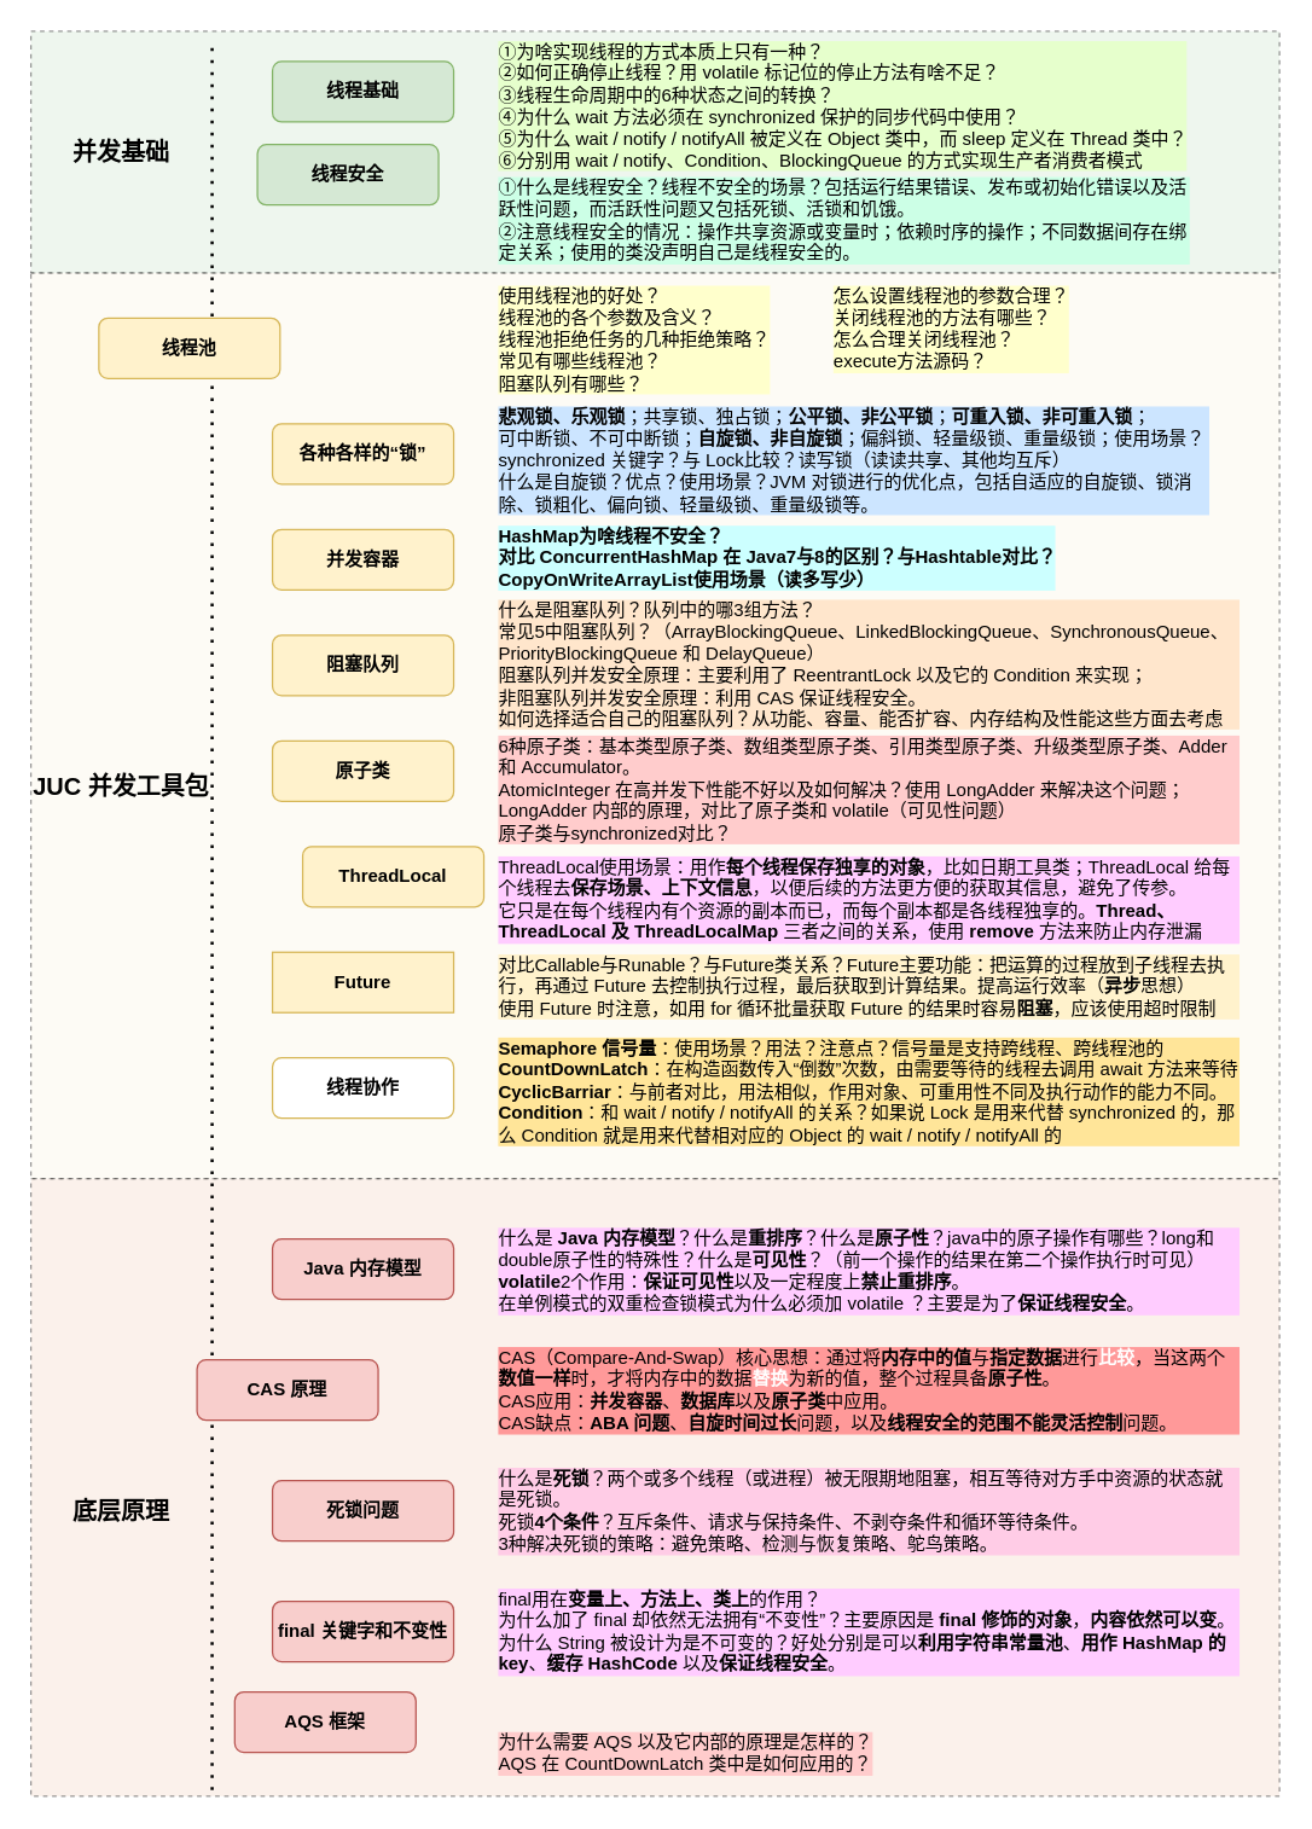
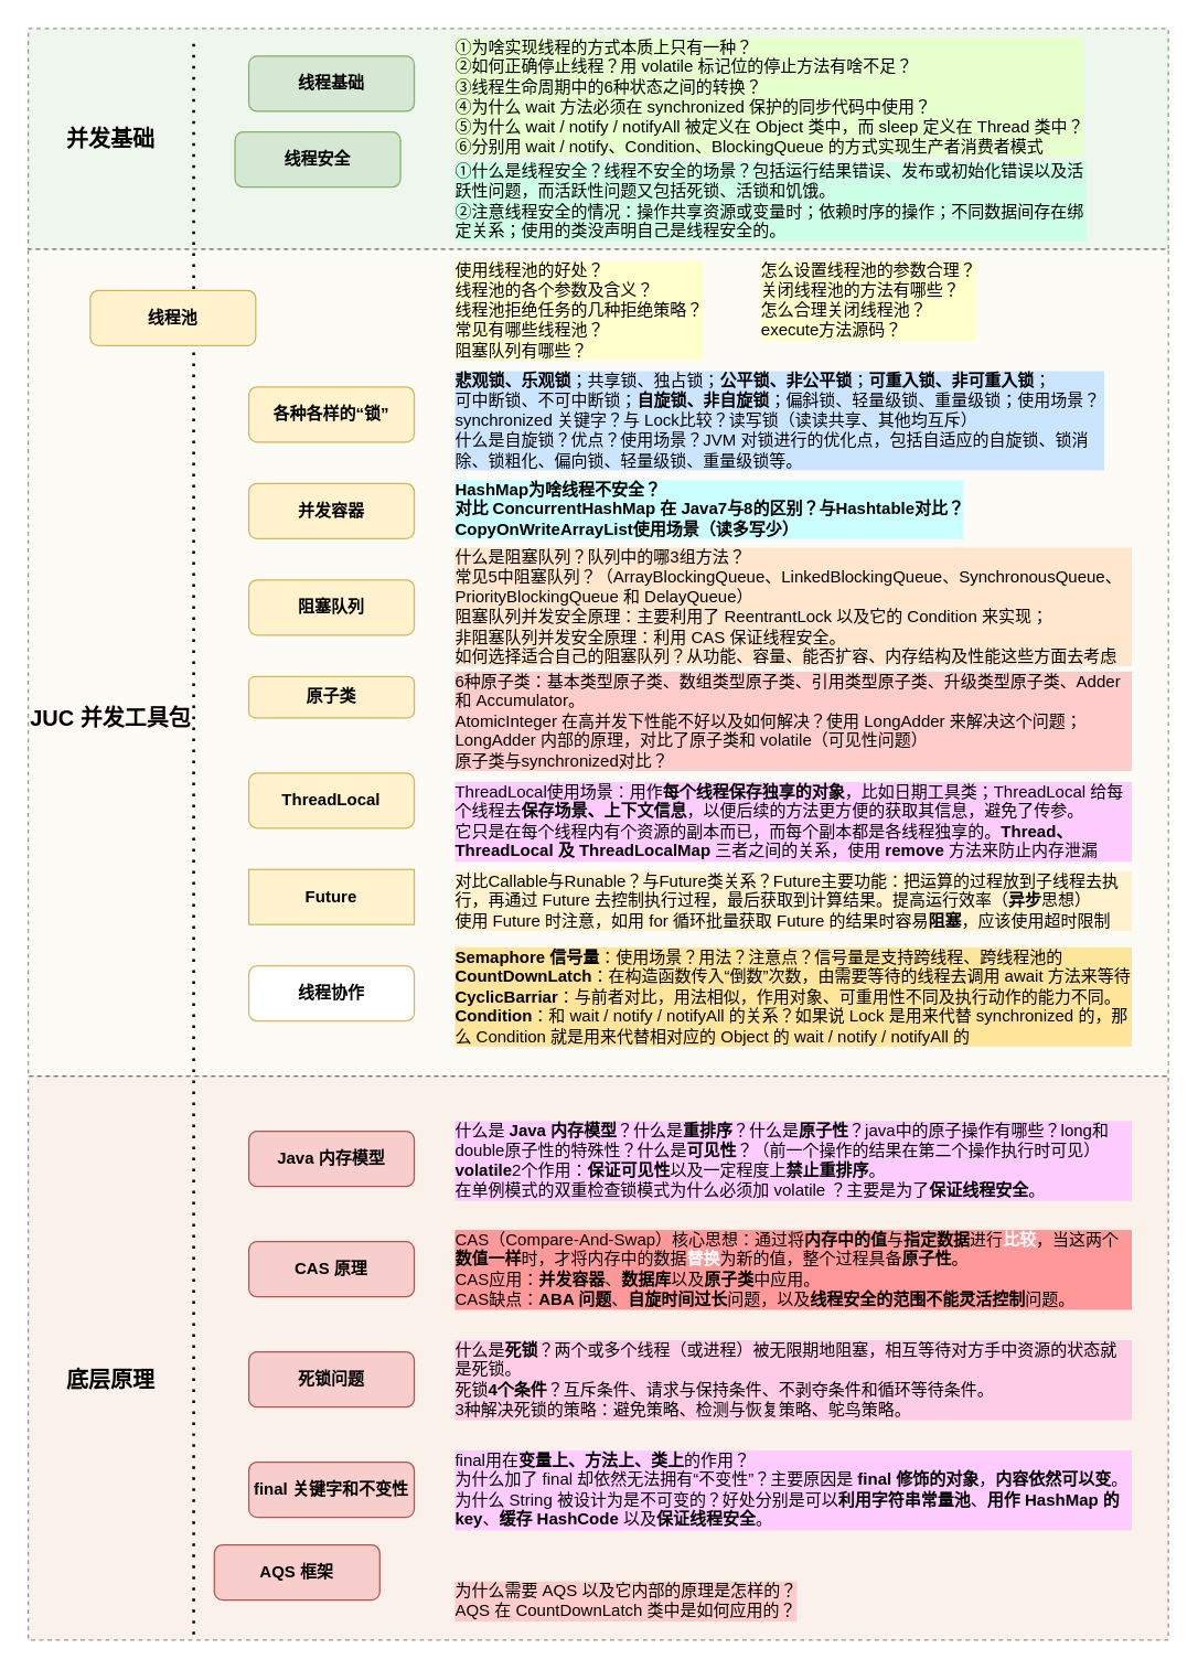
  <mxCell id="0" />
  <mxCell id="1" parent="0" />
  <mxCell id="2" value="" style="rounded=0;whiteSpace=wrap;html=1;labelBackgroundColor=#DFECD5;fillColor=#F6DCCE;strokeColor=default;gradientColor=none;dashed=1;opacity=40;" vertex="1" parent="1"><mxGeometry y="780" width="827" height="409" as="geometry" x="20" /></mxCell>
  <mxCell id="3" value="" style="rounded=0;whiteSpace=wrap;html=1;labelBackgroundColor=#F9F6E5;fillColor=#F9F6E5;strokeColor=default;gradientColor=none;dashed=1;opacity=40;" vertex="1" parent="1"><mxGeometry y="180" width="827" height="600" as="geometry" x="20" /></mxCell>
  <mxCell id="4" value="" style="rounded=0;whiteSpace=wrap;html=1;labelBackgroundColor=#DFECD5;fillColor=#d5e8d4;strokeColor=default;gradientColor=none;dashed=1;opacity=40;" vertex="1" parent="1"><mxGeometry width="827" height="160" as="geometry" x="20" y="20" /></mxCell>
  <mxCell id="5" value="" style="endArrow=none;dashed=1;html=1;dashPattern=1 3;strokeWidth=2;rounded=0;" edge="1" parent="1"><mxGeometry width="50" height="50" relative="1" as="geometry"><mxPoint x="140" y="1185" as="sourcePoint" /><mxPoint x="140" y="25" as="targetPoint" /></mxGeometry></mxCell>
  <mxCell id="6" value="并发基础" style="text;html=1;strokeColor=none;fillColor=none;align=center;verticalAlign=middle;whiteSpace=wrap;rounded=0;fontStyle=1;fontSize=16;" vertex="1" parent="1"><mxGeometry x="45" y="80" width="70" height="40" as="geometry" /></mxCell>
  <mxCell id="7" value="JUC 并发工具包" style="text;html=1;strokeColor=none;fillColor=none;align=center;verticalAlign=middle;whiteSpace=wrap;rounded=0;fontStyle=1;fontSize=16;" vertex="1" parent="1"><mxGeometry y="500" width="120" height="40" as="geometry" x="20" /></mxCell>
  <mxCell id="8" value="底层原理" style="text;html=1;strokeColor=none;fillColor=none;align=center;verticalAlign=middle;whiteSpace=wrap;rounded=0;fontStyle=1;fontSize=16;" vertex="1" parent="1"><mxGeometry x="45" y="980" width="70" height="40" as="geometry" /></mxCell>
  <mxCell id="9" value="线程基础" style="rounded=1;whiteSpace=wrap;html=1;fontStyle=1;fillColor=#d5e8d4;strokeColor=#82b366;" vertex="1" parent="1"><mxGeometry x="180" y="40" width="120" height="40" as="geometry" /></mxCell>
  <mxCell id="10" value="线程安全" style="rounded=1;whiteSpace=wrap;html=1;fontStyle=1;fillColor=#d5e8d4;strokeColor=#82b366;" vertex="1" parent="1"><mxGeometry x="170" y="95" width="120" height="40" as="geometry" /></mxCell>
  <mxCell id="11" value="线程池" style="rounded=1;whiteSpace=wrap;html=1;fontStyle=1;flipV=1;flipH=1;fillColor=#fff2cc;strokeColor=#d6b656;" vertex="1" parent="1"><mxGeometry x="65" y="210" width="120" height="40" as="geometry" /></mxCell>
  <mxCell id="12" value="各种各样的“锁”" style="rounded=1;whiteSpace=wrap;html=1;fontStyle=1;flipV=1;flipH=1;fillColor=#fff2cc;strokeColor=#d6b656;" vertex="1" parent="1"><mxGeometry x="180" y="280" width="120" height="40" as="geometry" /></mxCell>
  <mxCell id="13" value="并发容器" style="rounded=1;whiteSpace=wrap;html=1;fontStyle=1;flipV=1;flipH=1;fillColor=#fff2cc;strokeColor=#d6b656;" vertex="1" parent="1"><mxGeometry x="180" y="350" width="120" height="40" as="geometry" /></mxCell>
  <mxCell id="14" value="阻塞队列" style="rounded=1;whiteSpace=wrap;html=1;fontStyle=1;flipV=1;flipH=1;fillColor=#fff2cc;strokeColor=#d6b656;" vertex="1" parent="1"><mxGeometry x="180" y="420" width="120" height="40" as="geometry" /></mxCell>
- <mxCell id="15" value="原子类" style="rounded=1;whiteSpace=wrap;html=1;fontStyle=1;flipV=1;flipH=1;fillColor=#fff2cc;strokeColor=#d6b656;" vertex="1" parent="1"><mxGeometry x="180" y="490" width="120" height="40" as="geometry" /></mxCell>
- <mxCell id="16" value="ThreadLocal" style="rounded=1;whiteSpace=wrap;html=1;fontStyle=1;flipV=1;flipH=1;fillColor=#fff2cc;strokeColor=#d6b656;" vertex="1" parent="1"><mxGeometry x="200" y="560" width="120" height="40" as="geometry" /></mxCell>
+ <mxCell id="15" value="原子类" style="rounded=1;whiteSpace=wrap;html=1;fontStyle=1;flipV=1;flipH=1;fillColor=#fff2cc;strokeColor=#d6b656;" vertex="1" parent="1"><mxGeometry x="180" y="490" width="120" height="30" as="geometry" /></mxCell>
+ <mxCell id="16" value="ThreadLocal" style="rounded=1;whiteSpace=wrap;html=1;fontStyle=1;flipV=1;flipH=1;fillColor=#fff2cc;strokeColor=#d6b656;" vertex="1" parent="1"><mxGeometry x="180" y="560" width="120" height="40" as="geometry" /></mxCell>
  <mxCell id="17" value="Future" style="whiteSpace=wrap;html=1;fontStyle=1;flipV=1;flipH=1;fillColor=#fff2cc;strokeColor=#d6b656;rounded=0;" vertex="1" parent="1"><mxGeometry x="180" y="630" width="120" height="40" as="geometry" /></mxCell>
  <mxCell id="18" value="线程协作" style="rounded=1;whiteSpace=wrap;html=1;fontStyle=1;flipV=1;flipH=1;fillColor=#ffffff;strokeColor=#d6b656;" vertex="1" parent="1"><mxGeometry x="180" y="700" width="120" height="40" as="geometry" /></mxCell>
  <mxCell id="19" value="Java 内存模型" style="rounded=1;whiteSpace=wrap;html=1;fontStyle=1;flipV=1;flipH=1;fillColor=#f8cecc;strokeColor=#b85450;" vertex="1" parent="1"><mxGeometry x="180" y="820" width="120" height="40" as="geometry" /></mxCell>
- <mxCell id="20" value="CAS 原理" style="rounded=1;whiteSpace=wrap;html=1;fontStyle=1;flipV=1;flipH=1;fillColor=#f8cecc;strokeColor=#b85450;" vertex="1" parent="1"><mxGeometry x="130" y="900" width="120" height="40" as="geometry" /></mxCell>
+ <mxCell id="20" value="CAS 原理" style="rounded=1;whiteSpace=wrap;html=1;fontStyle=1;flipV=1;flipH=1;fillColor=#f8cecc;strokeColor=#b85450;" vertex="1" parent="1"><mxGeometry x="180" y="900" width="120" height="40" as="geometry" /></mxCell>
  <mxCell id="21" value="死锁问题" style="rounded=1;whiteSpace=wrap;html=1;fontStyle=1;flipV=1;flipH=1;fillColor=#f8cecc;strokeColor=#b85450;" vertex="1" parent="1"><mxGeometry x="180" y="980" width="120" height="40" as="geometry" /></mxCell>
  <mxCell id="22" value="final 关键字和不变性" style="rounded=1;whiteSpace=wrap;html=1;fontStyle=1;flipV=1;flipH=1;fillColor=#f8cecc;strokeColor=#b85450;" vertex="1" parent="1"><mxGeometry x="180" y="1060" width="120" height="40" as="geometry" /></mxCell>
  <mxCell id="23" value="AQS 框架" style="rounded=1;whiteSpace=wrap;html=1;fontStyle=1;flipV=1;flipH=1;fillColor=#f8cecc;strokeColor=#b85450;" vertex="1" parent="1"><mxGeometry x="155" y="1120" width="120" height="40" as="geometry" /></mxCell>
  <mxCell id="24" value="①为啥实现线程的方式本质上只有一种？&lt;br&gt;②如何正确停止线程？用 volatile 标记位的停止方法有啥不足？&lt;br&gt;③线程生命周期中的6种状态之间的转换？&lt;br&gt;④为什么 wait 方法必须在 synchronized 保护的同步代码中使用？&lt;br&gt;⑤为什么 wait / notify / notifyAll 被定义在 Object 类中，而 sleep 定义在 Thread 类中？&lt;br&gt;⑥分别用 wait / notify、Condition、BlockingQueue 的方式实现生产者消费者模式" style="text;html=1;strokeColor=none;fillColor=none;align=left;verticalAlign=top;whiteSpace=wrap;rounded=0;labelBackgroundColor=#E6FFCC;" vertex="1" parent="1"><mxGeometry x="327.5" width="460" height="100" as="geometry" y="20" /></mxCell>
  <mxCell id="25" value="①什么是线程安全？线程不安全的场景？包括运行结果错误、发布或初始化错误以及活跃性问题，而活跃性问题又包括死锁、活锁和饥饿。&lt;br&gt;②注意线程安全的情况：操作共享资源或变量时；依赖时序的操作；不同数据间存在绑定关系；使用的类没声明自己是线程安全的。" style="text;html=1;strokeColor=none;fillColor=none;align=left;verticalAlign=top;whiteSpace=wrap;rounded=0;labelBackgroundColor=#CCFFE6;" vertex="1" parent="1"><mxGeometry x="327.5" y="110" width="460" height="70" as="geometry" /></mxCell>
  <mxCell id="26" value="使用线程池的好处？&lt;br&gt;线程池的各个参数及含义？&lt;br&gt;线程池拒绝任务的几种拒绝策略？&lt;br&gt;常见有哪些线程池？&lt;br&gt;阻塞队列有哪些？" style="text;html=1;strokeColor=none;fillColor=none;align=left;verticalAlign=top;whiteSpace=wrap;rounded=0;labelBackgroundColor=#FFFFCC;" vertex="1" parent="1"><mxGeometry x="327.5" y="182" width="182.5" height="80" as="geometry" /></mxCell>
  <mxCell id="27" value="怎么设置线程池的参数合理？&lt;br&gt;关闭线程池的方法有哪些？&lt;br&gt;怎么合理关闭线程池？&lt;br&gt;execute方法源码？" style="text;html=1;strokeColor=none;fillColor=none;align=left;verticalAlign=top;whiteSpace=wrap;rounded=0;labelBackgroundColor=#FFFFCC;" vertex="1" parent="1"><mxGeometry x="550" y="182" width="182.5" height="80" as="geometry" /></mxCell>
  <mxCell id="28" value="&lt;b&gt;悲观锁、乐观锁&lt;/b&gt;；共享锁、独占锁；&lt;b&gt;公平锁、非公平锁&lt;/b&gt;；&lt;b&gt;可重入锁、非可重入锁&lt;/b&gt;；&lt;br&gt;可中断锁、不可中断锁；&lt;b&gt;自旋锁、非自旋锁&lt;/b&gt;；偏斜锁、轻量级锁、重量级锁；使用场景？&lt;br&gt;synchronized 关键字？与 Lock比较？读写锁（读读共享、其他均互斥）&lt;br&gt;什么是自旋锁？优点？使用场景？JVM 对锁进行的优化点，包括自适应的自旋锁、锁消除、锁粗化、偏向锁、轻量级锁、重量级锁等。" style="text;html=1;strokeColor=none;fillColor=none;align=left;verticalAlign=top;whiteSpace=wrap;rounded=0;labelBackgroundColor=#CCE5FF;" vertex="1" parent="1"><mxGeometry x="327.5" y="262" width="472.5" height="80" as="geometry" /></mxCell>
  <mxCell id="29" value="&lt;b&gt;HashMap为啥线程不安全？&lt;br&gt;对比 ConcurrentHashMap 在 Java7与8的区别？与Hashtable对比？&lt;br&gt;CopyOnWriteArrayList使用场景（读多写少）&lt;br&gt;&lt;/b&gt;" style="text;html=1;strokeColor=none;fillColor=none;align=left;verticalAlign=top;whiteSpace=wrap;rounded=0;labelBackgroundColor=#CCFFFF;labelBorderColor=none;" vertex="1" parent="1"><mxGeometry x="327.5" y="341" width="472.5" height="58" as="geometry" /></mxCell>
  <mxCell id="30" value="什么是阻塞队列？队列中的哪3组方法？&lt;br&gt;常见5中阻塞队列？（ArrayBlockingQueue、LinkedBlockingQueue、SynchronousQueue、PriorityBlockingQueue 和 DelayQueue）&lt;br&gt;阻塞队列并发安全原理：主要利用了 ReentrantLock 以及它的 Condition 来实现；&lt;br&gt;非阻塞队列并发安全原理：利用 CAS 保证线程安全。&lt;br&gt;如何选择适合自己的阻塞队列？从功能、容量、能否扩容、内存结构及性能这些方面去考虑" style="text;html=1;strokeColor=none;fillColor=none;align=left;verticalAlign=top;whiteSpace=wrap;rounded=0;labelBackgroundColor=#FFE6CC;" vertex="1" parent="1"><mxGeometry x="327.5" y="390" width="492.5" height="100" as="geometry" /></mxCell>
  <mxCell id="31" value="6种原子类：基本类型原子类、数组类型原子类、引用类型原子类、升级类型原子类、Adder 和 Accumulator。&lt;br&gt;AtomicInteger 在高并发下性能不好以及如何解决？使用 LongAdder 来解决这个问题；&lt;br&gt;LongAdder 内部的原理，对比了原子类和 volatile（可见性问题）&lt;br&gt;原子类与synchronized对比？" style="text;html=1;strokeColor=none;fillColor=none;align=left;verticalAlign=top;whiteSpace=wrap;rounded=0;labelBackgroundColor=#FFCCCC;" vertex="1" parent="1"><mxGeometry x="327.5" y="480" width="492.5" height="80" as="geometry" /></mxCell>
  <mxCell id="32" value="ThreadLocal使用场景：用作&lt;b&gt;每个线程保存独享的对象&lt;/b&gt;，比如日期工具类；ThreadLocal 给每个线程去&lt;b&gt;保存场景、上下文信息&lt;/b&gt;，以便后续的方法更方便的获取其信息，避免了传参。&lt;br&gt;它只是在每个线程内有个资源的副本而已，而每个副本都是各线程独享的。&lt;b&gt;Thread、ThreadLocal 及 ThreadLocalMap&lt;/b&gt; 三者之间的关系，使用 &lt;b&gt;remove&lt;/b&gt; 方法来防止内存泄漏" style="text;html=1;strokeColor=none;fillColor=none;align=left;verticalAlign=top;whiteSpace=wrap;rounded=0;labelBackgroundColor=#FFCCFF;" vertex="1" parent="1"><mxGeometry x="327.5" y="560" width="492.5" height="65" as="geometry" /></mxCell>
  <mxCell id="33" value="对比Callable与Runable？与Future类关系？Future主要功能：把运算的过程放到子线程去执行，再通过 Future 去控制执行过程，最后获取到计算结果。提高运行效率（&lt;b&gt;异步&lt;/b&gt;思想）&lt;br&gt;使用 Future 时注意，如用 for 循环批量获取 Future 的结果时容易&lt;b&gt;阻塞&lt;/b&gt;，应该使用超时限制" style="text;html=1;strokeColor=none;fillColor=none;align=left;verticalAlign=top;whiteSpace=wrap;rounded=0;labelBackgroundColor=#FFF2CC;" vertex="1" parent="1"><mxGeometry x="327.5" y="625" width="492.5" height="57" as="geometry" /></mxCell>
  <mxCell id="34" value="&lt;b&gt;Semaphore 信号量&lt;/b&gt;：使用场景？用法？注意点？信号量是支持跨线程、跨线程池的&lt;br&gt;&lt;b&gt;CountDownLatch&lt;/b&gt;：在构造函数传入“倒数”次数，由需要等待的线程去调用 await 方法来等待&lt;br&gt;&lt;b&gt;CyclicBarriar&lt;/b&gt;：与前者对比，用法相似，作用对象、可重用性不同及执行动作的能力不同。&lt;br&gt;&lt;b&gt;Condition&lt;/b&gt;：和 wait / notify / notifyAll 的关系？如果说 Lock 是用来代替 synchronized 的，那么 Condition 就是用来代替相对应的 Object 的 wait / notify / notifyAll 的" style="text;html=1;strokeColor=none;fillColor=none;align=left;verticalAlign=top;whiteSpace=wrap;rounded=0;labelBackgroundColor=#FFE599;" vertex="1" parent="1"><mxGeometry x="327.5" y="680" width="492.5" height="80" as="geometry" /></mxCell>
  <mxCell id="35" value="什么是 &lt;b&gt;Java 内存模型&lt;/b&gt;？什么是&lt;b&gt;重排序&lt;/b&gt;？什么是&lt;b&gt;原子性&lt;/b&gt;？java中的原子操作有哪些？long和double原子性的特殊性？什么是&lt;b&gt;可见性&lt;/b&gt;？（前一个操作的结果在第二个操作执行时可见）&lt;br&gt;&lt;b&gt;volatile&lt;/b&gt;2个作用：&lt;b&gt;保证可见性&lt;/b&gt;以及一定程度上&lt;b&gt;禁止重排序&lt;/b&gt;。&lt;br&gt;在单例模式的双重检查锁模式为什么必须加 volatile ？主要是为了&lt;b&gt;保证线程安全&lt;/b&gt;。" style="text;html=1;strokeColor=none;fillColor=none;align=left;verticalAlign=top;whiteSpace=wrap;rounded=0;labelBackgroundColor=#FFCCFF;" vertex="1" parent="1"><mxGeometry x="327.5" y="805.5" width="492.5" height="69" as="geometry" /></mxCell>
  <mxCell id="36" value="CAS（Compare-And-Swap）核心思想：通过将&lt;b&gt;内存中的值&lt;/b&gt;与&lt;b&gt;指定数据&lt;/b&gt;进行&lt;b&gt;&lt;font color=&quot;#ffffff&quot;&gt;比较&lt;/font&gt;&lt;/b&gt;，当这两个&lt;b&gt;数值一样&lt;/b&gt;时，才将内存中的数据&lt;b&gt;&lt;font color=&quot;#ffffff&quot;&gt;替换&lt;/font&gt;&lt;/b&gt;为新的值，整个过程具备&lt;b&gt;原子性&lt;/b&gt;。&lt;br&gt;CAS应用：&lt;b&gt;并发容器&lt;/b&gt;、&lt;b&gt;数据库&lt;/b&gt;以及&lt;b&gt;原子类&lt;/b&gt;中应用。&lt;br&gt;CAS缺点：&lt;b&gt;ABA 问题&lt;/b&gt;、&lt;b&gt;自旋时间过长&lt;/b&gt;问题，以及&lt;b&gt;线程安全的范围不能灵活控制&lt;/b&gt;问题。" style="text;html=1;strokeColor=none;fillColor=none;align=left;verticalAlign=top;whiteSpace=wrap;rounded=0;labelBackgroundColor=#FF9999;" vertex="1" parent="1"><mxGeometry x="327.5" y="885" width="492.5" height="70" as="geometry" /></mxCell>
  <mxCell id="37" value="什么是&lt;b&gt;死锁&lt;/b&gt;？两个或多个线程（或进程）被无限期地阻塞，相互等待对方手中资源的状态就是死锁。&lt;br&gt;死锁&lt;b&gt;4个条件&lt;/b&gt;？互斥条件、请求与保持条件、不剥夺条件和循环等待条件。&lt;br&gt;3种解决死锁的策略：避免策略、检测与恢复策略、鸵鸟策略。" style="text;html=1;strokeColor=none;fillColor=none;align=left;verticalAlign=top;whiteSpace=wrap;rounded=0;labelBackgroundColor=#FFCCE6;" vertex="1" parent="1"><mxGeometry x="327.5" y="965" width="492.5" height="70" as="geometry" /></mxCell>
  <mxCell id="38" value="final用在&lt;b&gt;变量上、方法上、类上&lt;/b&gt;的作用？&lt;br&gt;为什么加了 final 却依然无法拥有“不变性”？主要原因是 &lt;b&gt;final 修饰的对象&lt;/b&gt;，&lt;b&gt;内容依然可以变&lt;/b&gt;。&lt;br&gt;为什么 String 被设计为是不可变的？好处分别是可以&lt;b&gt;利用字符串常量池&lt;/b&gt;、&lt;b&gt;用作 HashMap 的 key&lt;/b&gt;、&lt;b&gt;缓存 HashCode&lt;/b&gt; 以及&lt;b&gt;保证线程安全&lt;/b&gt;。" style="text;html=1;strokeColor=none;fillColor=none;align=left;verticalAlign=top;whiteSpace=wrap;rounded=0;labelBackgroundColor=#FFCCFF;" vertex="1" parent="1"><mxGeometry x="327.5" y="1045" width="492.5" height="70" as="geometry" /></mxCell>
  <mxCell id="39" value="为什么需要 AQS 以及它内部的原理是怎样的？&lt;br&gt;AQS 在 CountDownLatch 类中是如何应用的？" style="text;html=1;strokeColor=none;fillColor=none;align=left;verticalAlign=top;whiteSpace=wrap;rounded=0;labelBackgroundColor=#FFCCCC;" vertex="1" parent="1"><mxGeometry x="327.5" y="1140" width="492.5" height="40" as="geometry" /></mxCell>
